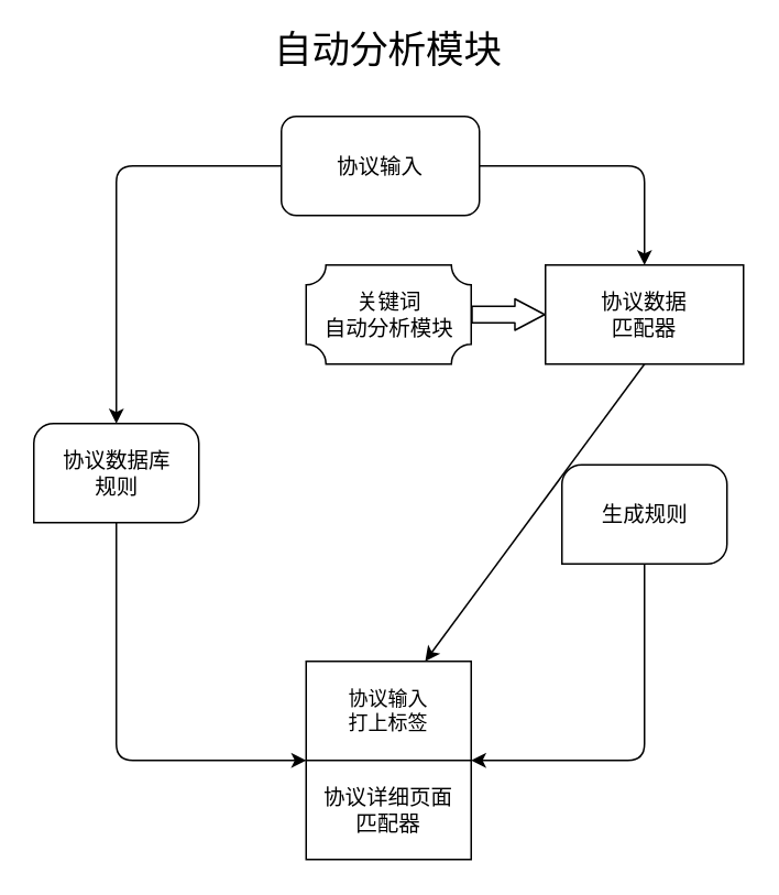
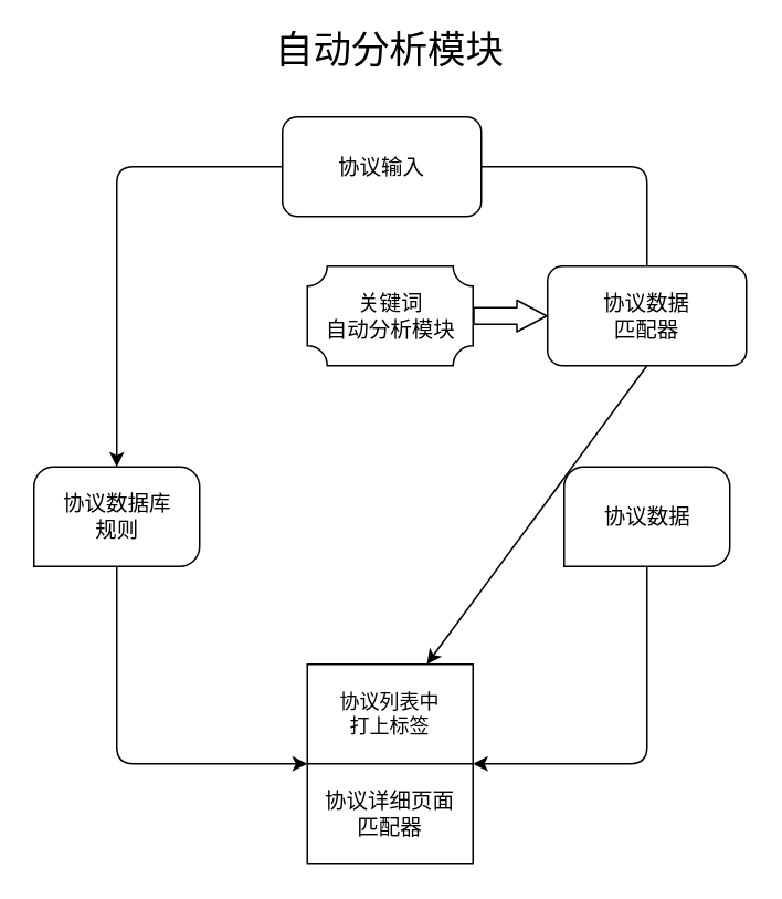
  <mxCell id="0" />
  <mxCell id="1" parent="0" />
  <mxCell id="2" value="自动分析模块" style="text;html=1;strokeColor=none;fillColor=none;align=center;verticalAlign=middle;whiteSpace=wrap;rounded=0;fontSize=23;" parent="1" vertex="1"><mxGeometry x="155" y="20" width="160" height="20" as="geometry" /></mxCell>
  <mxCell id="3" value="关键词&lt;br&gt;自动分析模块" style="verticalLabelPosition=middle;verticalAlign=middle;html=1;shape=mxgraph.basic.plaque;dx=6;fontFamily=Verdana;fontSize=13;align=center;horizontal=1;labelPosition=center;" parent="1" vertex="1"><mxGeometry x="185" y="160" width="100" height="60" as="geometry" /></mxCell>
- <mxCell id="4" value="协议数据&lt;br&gt;匹配器" style="rounded=0;whiteSpace=wrap;html=1;fontFamily=Verdana;fontSize=13;align=center;" parent="1" vertex="1"><mxGeometry x="330" y="160" width="120" height="60" as="geometry" /></mxCell>
+ <mxCell id="4" value="协议数据&lt;br&gt;匹配器" style="whiteSpace=wrap;html=1;fontFamily=Verdana;fontSize=13;align=center;rounded=1;" parent="1" vertex="1"><mxGeometry x="330" y="160" width="120" height="60" as="geometry" /></mxCell>
  <mxCell id="5" value="" style="shape=flexArrow;endArrow=classic;html=1;fontFamily=Verdana;fontSize=13;endWidth=8;endSize=5.67;exitX=1;exitY=0.5;exitDx=0;exitDy=0;exitPerimeter=0;" parent="1" source="3" target="4" edge="1"><mxGeometry width="50" height="50" relative="1" as="geometry"><mxPoint x="520" y="40" as="sourcePoint" /><mxPoint x="380" y="90" as="targetPoint" /></mxGeometry></mxCell>
- <mxCell id="6" value="生成规则" style="verticalLabelPosition=middle;verticalAlign=middle;html=1;shape=mxgraph.basic.three_corner_round_rect;dx=6;fontFamily=Verdana;fontSize=13;align=center;labelPosition=center;" parent="1" vertex="1"><mxGeometry x="340" y="281" width="100" height="60" as="geometry" /></mxCell>
+ <mxCell id="6" value="协议数据" style="verticalLabelPosition=middle;verticalAlign=middle;html=1;shape=mxgraph.basic.three_corner_round_rect;dx=6;fontFamily=Verdana;fontSize=13;align=center;labelPosition=center;" parent="1" vertex="1"><mxGeometry x="340" y="281" width="100" height="60" as="geometry" /></mxCell>
  <mxCell id="7" value="" style="endArrow=classic;html=1;fontFamily=Verdana;fontSize=13;exitX=0.5;exitY=1;exitDx=0;exitDy=0;" parent="1" source="4" target="13" edge="1"><mxGeometry width="50" height="50" relative="1" as="geometry"><mxPoint x="175" y="600" as="sourcePoint" /><mxPoint x="225" y="550" as="targetPoint" /></mxGeometry></mxCell>
  <mxCell id="8" value="" style="endArrow=classic;html=1;fontFamily=Verdana;fontSize=13;exitX=0.5;exitY=1;exitDx=0;exitDy=0;exitPerimeter=0;entryX=1;entryY=0.5;entryDx=0;entryDy=0;entryPerimeter=0;" parent="1" source="6" edge="1"><mxGeometry width="50" height="50" relative="1" as="geometry"><mxPoint x="215" y="550" as="sourcePoint" /><mxPoint x="285" y="460" as="targetPoint" /><Array as="points"><mxPoint x="390" y="460" /></Array></mxGeometry></mxCell>
  <mxCell id="9" value="协议输入" style="rounded=1;whiteSpace=wrap;html=1;fontFamily=Verdana;fontSize=13;align=center;" parent="1" vertex="1"><mxGeometry x="170" y="70" width="120" height="60" as="geometry" /></mxCell>
  <mxCell id="10" value="" style="endArrow=classic;html=1;fontFamily=Verdana;fontSize=13;exitX=0;exitY=0.5;exitDx=0;exitDy=0;entryX=0.5;entryY=0;entryDx=0;entryDy=0;entryPerimeter=0;" parent="1" source="9" target="12" edge="1"><mxGeometry width="50" height="50" relative="1" as="geometry"><mxPoint x="20" y="640" as="sourcePoint" /><mxPoint x="130" y="240" as="targetPoint" /><Array as="points"><mxPoint x="70" y="100" /></Array></mxGeometry></mxCell>
- <mxCell id="11" value="" style="endArrow=classic;html=1;fontFamily=Verdana;fontSize=13;exitX=1;exitY=0.5;exitDx=0;exitDy=0;entryX=0.5;entryY=0;entryDx=0;entryDy=0;" parent="1" source="9" target="4" edge="1"><mxGeometry width="50" height="50" relative="1" as="geometry"><mxPoint x="310" y="120" as="sourcePoint" /><mxPoint x="360" y="70" as="targetPoint" /><Array as="points"><mxPoint x="390" y="100" /></Array></mxGeometry></mxCell>
- <mxCell id="12" value="协议数据库&lt;br&gt;规则" style="verticalLabelPosition=middle;verticalAlign=middle;html=1;shape=mxgraph.basic.three_corner_round_rect;dx=6;fontFamily=Verdana;fontSize=13;align=center;labelPosition=center;" parent="1" vertex="1"><mxGeometry x="20" y="256" width="100" height="60" as="geometry" /></mxCell>
- <mxCell id="13" value="协议输入&lt;br&gt;打上标签" style="whiteSpace=wrap;html=1;align=center;verticalAlign=middle;container=1;recursiveResize=0;treeFolding=1;treeMoving=1;" vertex="1" parent="1"><mxGeometry x="185" y="400" width="100" height="60" as="geometry" /></mxCell>
+ <mxCell id="11" value="" style="endArrow=none;html=1;fontFamily=Verdana;fontSize=13;exitX=1;exitY=0.5;exitDx=0;exitDy=0;entryX=0.5;entryY=0;entryDx=0;entryDy=0;" parent="1" source="9" target="4" edge="1"><mxGeometry width="50" height="50" relative="1" as="geometry"><mxPoint x="310" y="120" as="sourcePoint" /><mxPoint x="360" y="70" as="targetPoint" /><Array as="points"><mxPoint x="390" y="100" /></Array></mxGeometry></mxCell>
+ <mxCell id="12" value="协议数据库&lt;br&gt;规则" style="verticalLabelPosition=middle;verticalAlign=middle;html=1;shape=mxgraph.basic.three_corner_round_rect;dx=6;fontFamily=Verdana;fontSize=13;align=center;labelPosition=center;" parent="1" vertex="1"><mxGeometry x="20" y="281" width="100" height="60" as="geometry" /></mxCell>
+ <mxCell id="13" value="协议列表中&lt;br&gt;打上标签" style="whiteSpace=wrap;html=1;align=center;verticalAlign=middle;container=1;recursiveResize=0;treeFolding=1;treeMoving=1;" vertex="1" parent="1"><mxGeometry x="185" y="400" width="100" height="60" as="geometry" /></mxCell>
  <mxCell id="14" value="&lt;span style=&quot;font-family: &amp;#34;verdana&amp;#34; ; font-size: 13px ; white-space: nowrap&quot;&gt;协议详细页面&lt;/span&gt;&lt;br style=&quot;font-family: &amp;#34;verdana&amp;#34; ; font-size: 13px ; white-space: nowrap&quot;&gt;&lt;span style=&quot;font-family: &amp;#34;verdana&amp;#34; ; font-size: 13px ; white-space: nowrap&quot;&gt;匹配器&lt;/span&gt;" style="whiteSpace=wrap;html=1;align=center;verticalAlign=middle;container=1;recursiveResize=0;treeFolding=1;treeMoving=1;" vertex="1" parent="1"><mxGeometry x="185" y="460" width="100" height="60" as="geometry" /></mxCell>
  <mxCell id="15" value="" style="endArrow=classic;html=1;fontFamily=Verdana;fontSize=13;exitX=0.5;exitY=1;exitDx=0;exitDy=0;exitPerimeter=0;" parent="1" source="12" edge="1"><mxGeometry width="50" height="50" relative="1" as="geometry"><mxPoint x="70" y="356" as="sourcePoint" /><mxPoint x="185" y="460" as="targetPoint" /><Array as="points"><mxPoint x="70" y="460" /></Array></mxGeometry></mxCell>
